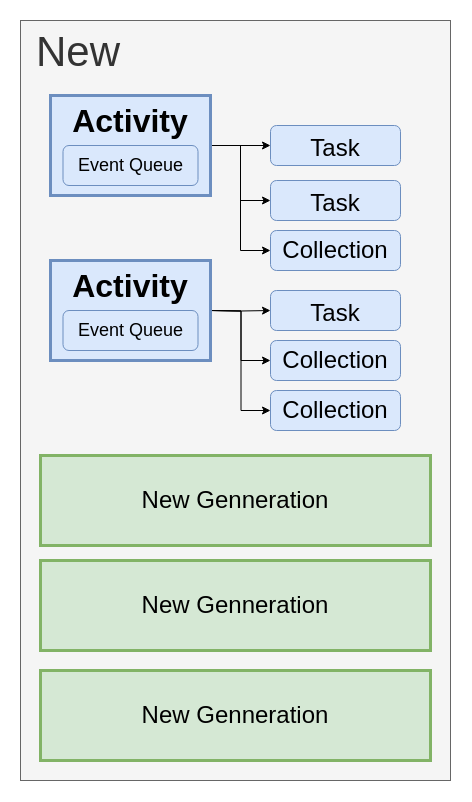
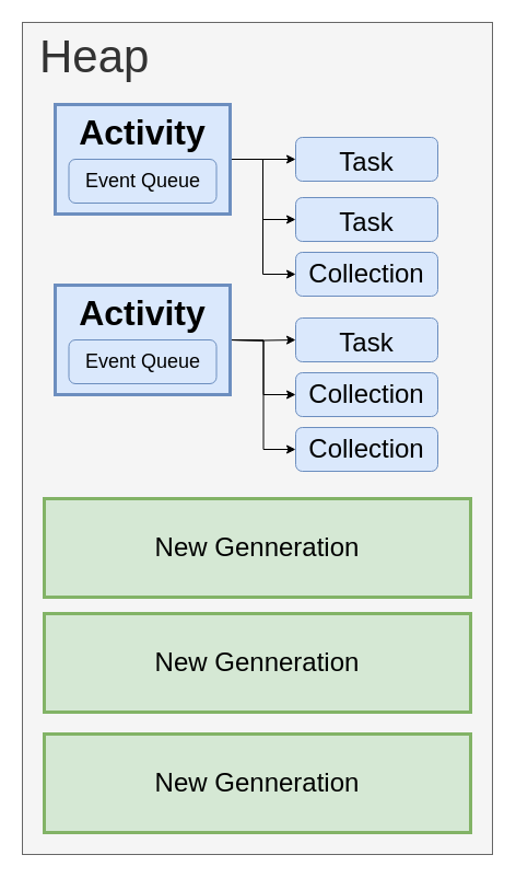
  <mxCell id="0" />
  <mxCell id="1" parent="0" />
- <mxCell id="2" value="&lt;font style=&quot;font-size: 42px;&quot;&gt;New&lt;/font&gt;" style="rounded=0;whiteSpace=wrap;html=1;verticalAlign=top;align=left;spacingLeft=14;fillColor=#f5f5f5;strokeColor=#666666;fontColor=#333333;" vertex="1" parent="1"><mxGeometry x="20" y="20" width="430" height="760" as="geometry" /></mxCell>
+ <mxCell id="2" value="&lt;font style=&quot;font-size: 42px;&quot;&gt;Heap&lt;/font&gt;" style="rounded=0;whiteSpace=wrap;html=1;verticalAlign=top;align=left;spacingLeft=14;fillColor=#f5f5f5;strokeColor=#666666;fontColor=#333333;" vertex="1" parent="1"><mxGeometry x="20" y="20" width="430" height="760" as="geometry" /></mxCell>
  <mxCell id="3" style="edgeStyle=orthogonalEdgeStyle;rounded=0;orthogonalLoop=1;jettySize=auto;html=1;fontSize=42;" edge="1" parent="1" source="6" target="7"><mxGeometry relative="1" as="geometry" /></mxCell>
  <mxCell id="4" style="edgeStyle=orthogonalEdgeStyle;rounded=0;orthogonalLoop=1;jettySize=auto;html=1;exitX=1;exitY=0.5;exitDx=0;exitDy=0;entryX=0;entryY=0.5;entryDx=0;entryDy=0;fontSize=42;" edge="1" parent="1" source="6" target="15"><mxGeometry relative="1" as="geometry" /></mxCell>
  <mxCell id="5" style="edgeStyle=orthogonalEdgeStyle;rounded=0;orthogonalLoop=1;jettySize=auto;html=1;exitX=1;exitY=0.5;exitDx=0;exitDy=0;entryX=0;entryY=0.5;entryDx=0;entryDy=0;fontSize=42;" edge="1" parent="1" source="6" target="9"><mxGeometry relative="1" as="geometry" /></mxCell>
  <mxCell id="6" value="&lt;font style=&quot;font-size: 32px;&quot;&gt;&lt;b&gt;Activity&lt;/b&gt;&lt;/font&gt;" style="rounded=0;whiteSpace=wrap;html=1;verticalAlign=top;strokeWidth=3;fillColor=#dae8fc;strokeColor=#6c8ebf;" vertex="1" parent="1"><mxGeometry x="50" y="95" width="160" height="100" as="geometry" /></mxCell>
  <mxCell id="7" value="&lt;font style=&quot;font-size: 24px;&quot;&gt;Task&lt;/font&gt;" style="rounded=1;whiteSpace=wrap;html=1;fontSize=32;fillColor=#dae8fc;strokeColor=#6c8ebf;" vertex="1" parent="1"><mxGeometry x="270" y="125" width="130" height="40" as="geometry" /></mxCell>
  <mxCell id="8" value="Collection" style="rounded=1;whiteSpace=wrap;html=1;fontSize=24;fillColor=#dae8fc;strokeColor=#6c8ebf;" vertex="1" parent="1"><mxGeometry x="270" y="340" width="130" height="40" as="geometry" /></mxCell>
  <mxCell id="9" value="Collection" style="rounded=1;whiteSpace=wrap;html=1;fontSize=24;fillColor=#dae8fc;strokeColor=#6c8ebf;" vertex="1" parent="1"><mxGeometry x="270" y="230" width="130" height="40" as="geometry" /></mxCell>
  <mxCell id="10" value="Collection" style="rounded=1;whiteSpace=wrap;html=1;fontSize=24;fillColor=#dae8fc;strokeColor=#6c8ebf;" vertex="1" parent="1"><mxGeometry x="270" y="390" width="130" height="40" as="geometry" /></mxCell>
  <mxCell id="11" value="&lt;font style=&quot;font-size: 24px;&quot;&gt;Task&lt;/font&gt;" style="rounded=1;whiteSpace=wrap;html=1;fontSize=32;fillColor=#dae8fc;strokeColor=#6c8ebf;" vertex="1" parent="1"><mxGeometry x="270" y="290" width="130" height="40" as="geometry" /></mxCell>
  <mxCell id="12" value="New Genneration" style="rounded=0;whiteSpace=wrap;html=1;strokeWidth=3;fontSize=24;fillColor=#d5e8d4;strokeColor=#82b366;" vertex="1" parent="1"><mxGeometry x="40" y="455" width="390" height="90" as="geometry" /></mxCell>
  <mxCell id="13" value="New Genneration" style="rounded=0;whiteSpace=wrap;html=1;strokeWidth=3;fontSize=24;fillColor=#d5e8d4;strokeColor=#82b366;" vertex="1" parent="1"><mxGeometry x="40" y="560" width="390" height="90" as="geometry" /></mxCell>
  <mxCell id="14" value="New Genneration" style="rounded=0;whiteSpace=wrap;html=1;strokeWidth=3;fontSize=24;fillColor=#d5e8d4;strokeColor=#82b366;" vertex="1" parent="1"><mxGeometry x="40" y="670" width="390" height="90" as="geometry" /></mxCell>
  <mxCell id="15" value="&lt;font style=&quot;font-size: 24px;&quot;&gt;Task&lt;/font&gt;" style="rounded=1;whiteSpace=wrap;html=1;fontSize=32;fillColor=#dae8fc;strokeColor=#6c8ebf;" vertex="1" parent="1"><mxGeometry x="270" y="180" width="130" height="40" as="geometry" /></mxCell>
  <mxCell id="16" style="edgeStyle=orthogonalEdgeStyle;rounded=0;orthogonalLoop=1;jettySize=auto;html=1;fontSize=42;" edge="1" parent="1" target="11"><mxGeometry relative="1" as="geometry"><mxPoint x="210" y="310" as="sourcePoint" /></mxGeometry></mxCell>
  <mxCell id="17" style="edgeStyle=orthogonalEdgeStyle;rounded=0;orthogonalLoop=1;jettySize=auto;html=1;entryX=0;entryY=0.5;entryDx=0;entryDy=0;fontSize=42;" edge="1" parent="1" target="8"><mxGeometry relative="1" as="geometry"><mxPoint x="210" y="310" as="sourcePoint" /></mxGeometry></mxCell>
  <mxCell id="18" style="edgeStyle=orthogonalEdgeStyle;rounded=0;orthogonalLoop=1;jettySize=auto;html=1;entryX=0;entryY=0.5;entryDx=0;entryDy=0;fontSize=42;" edge="1" parent="1" target="10"><mxGeometry relative="1" as="geometry"><mxPoint x="210" y="310" as="sourcePoint" /></mxGeometry></mxCell>
  <mxCell id="19" value="Event Queue" style="rounded=1;whiteSpace=wrap;html=1;strokeWidth=1;fontSize=18;fillColor=#dae8fc;strokeColor=#6c8ebf;" vertex="1" parent="1"><mxGeometry x="62.5" y="145" width="135" height="40" as="geometry" /></mxCell>
  <mxCell id="20" value="&lt;font style=&quot;font-size: 32px;&quot;&gt;&lt;b&gt;Activity&lt;/b&gt;&lt;/font&gt;" style="rounded=0;whiteSpace=wrap;html=1;verticalAlign=top;strokeWidth=3;fillColor=#dae8fc;strokeColor=#6c8ebf;" vertex="1" parent="1"><mxGeometry x="50" y="260" width="160" height="100" as="geometry" /></mxCell>
  <mxCell id="21" value="Event Queue" style="rounded=1;whiteSpace=wrap;html=1;strokeWidth=1;fontSize=18;fillColor=#dae8fc;strokeColor=#6c8ebf;" vertex="1" parent="1"><mxGeometry x="62.5" y="310" width="135" height="40" as="geometry" /></mxCell>
